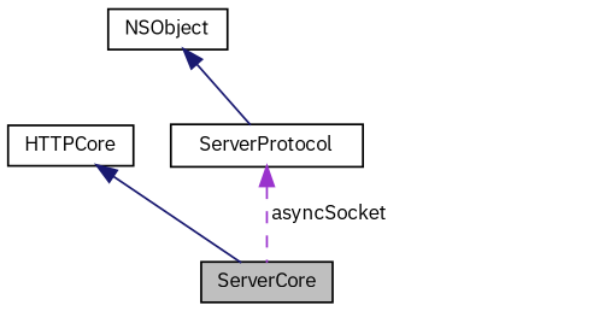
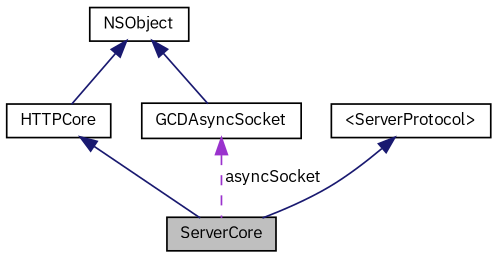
  digraph {
    fontname="IBM Plex Sans"
    node [color=black fillcolor=white fontname="IBM Plex Sans" fontsize=10 shape=record style=filled]
    edge [color=midnightblue dir=back fontname="IBM Plex Sans" fontsize=10 labelfontname=Helvetica labelfontsize=10 style=solid]
    n1 [fillcolor=grey75 fontcolor=black height=0.2 label=ServerCore width=0.4]
    n2 [height=0.2 label=HTTPCore width=0.4]
    n3 [height=0.2 label=NSObject width=0.4]
-   n4 [height=0.2 label=ServerProtocol width=0.4]
+   n4 [height=0.2 label=GCDAsyncSocket width=0.4]
+   n5 [height=0.2 label="\<ServerProtocol\>" width=0.4]
    n2 -> n1
+   n3 -> n2
    n3 -> n4
    n4 -> n1 [color=darkorchid3 label=" asyncSocket" style=dashed]
+   n5 -> n1
  }
